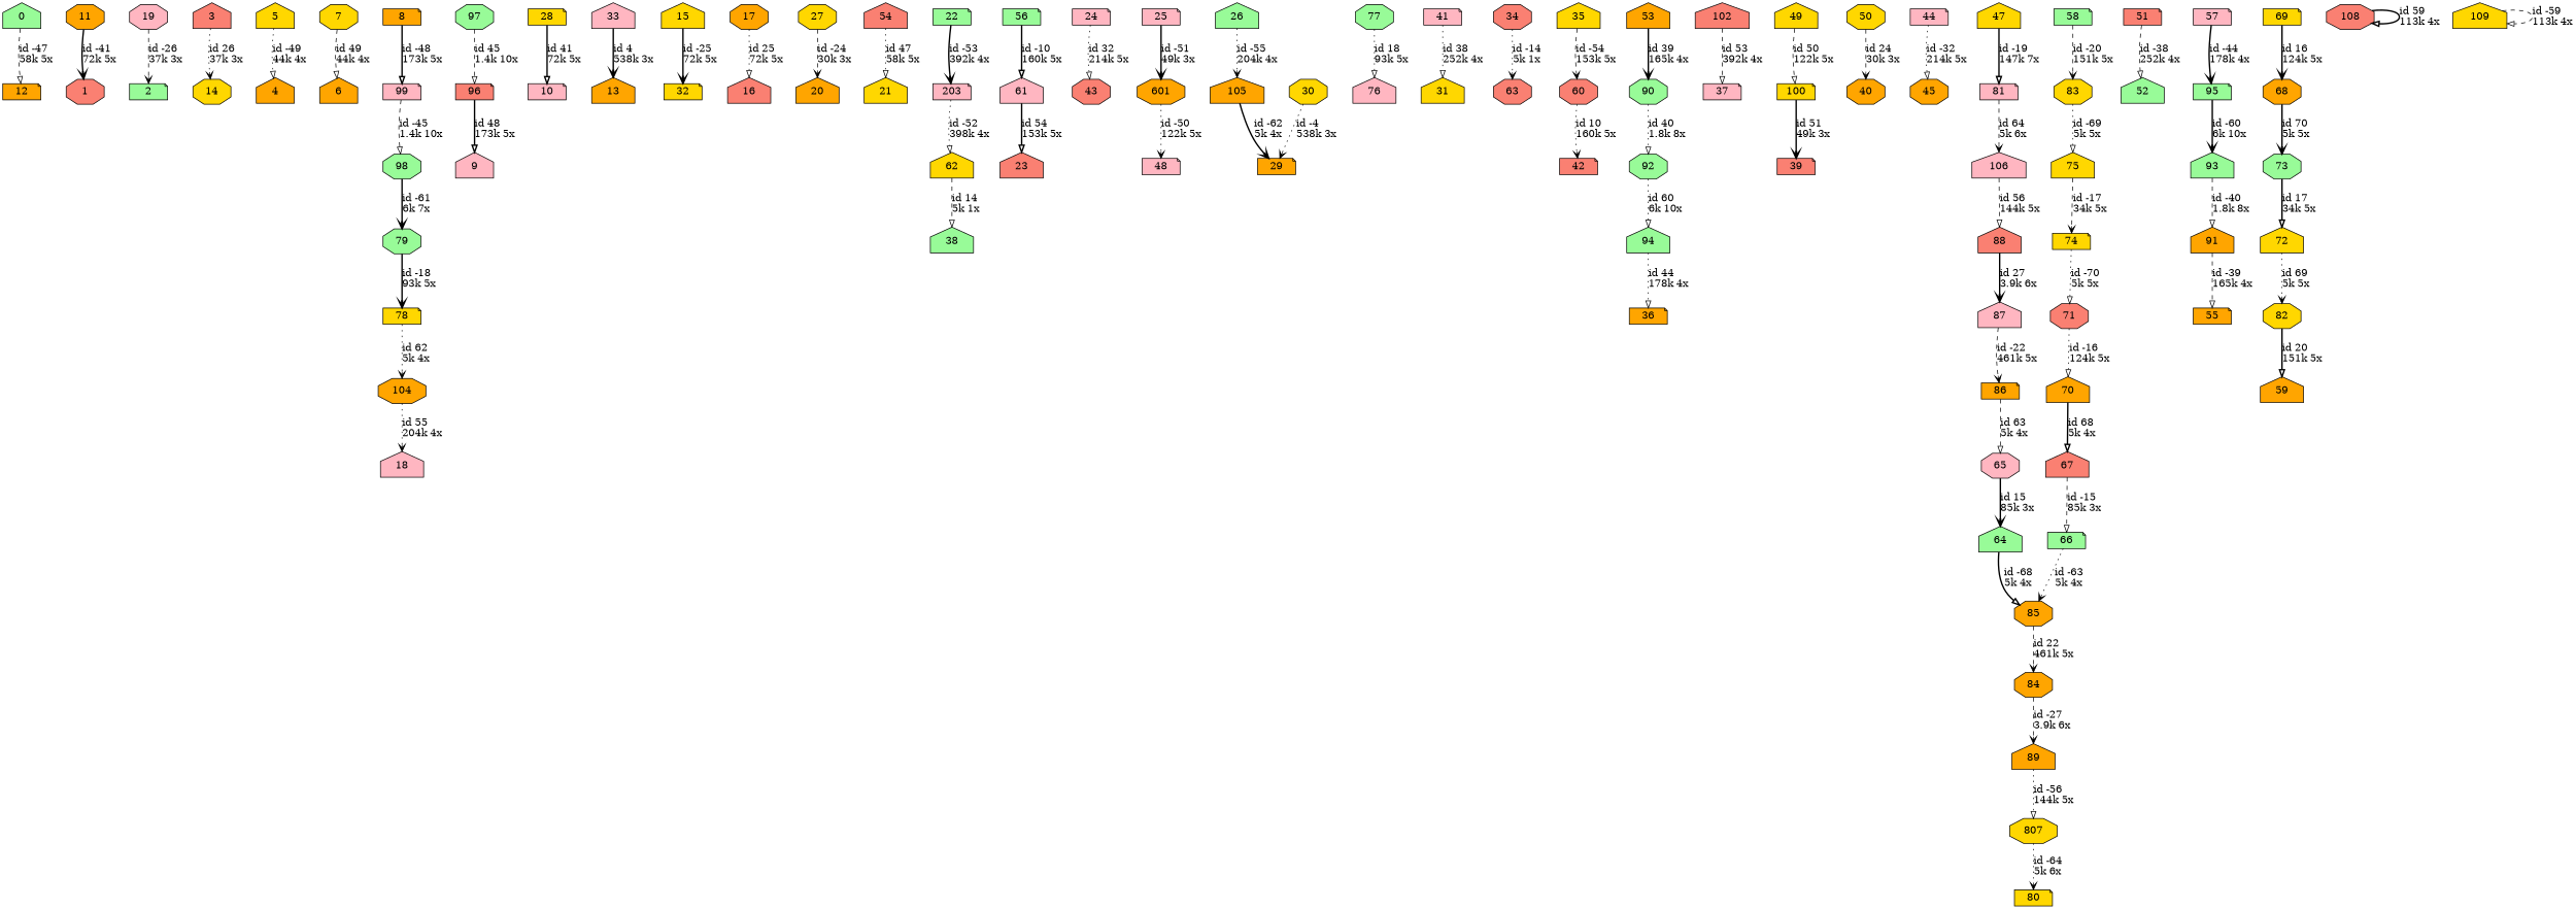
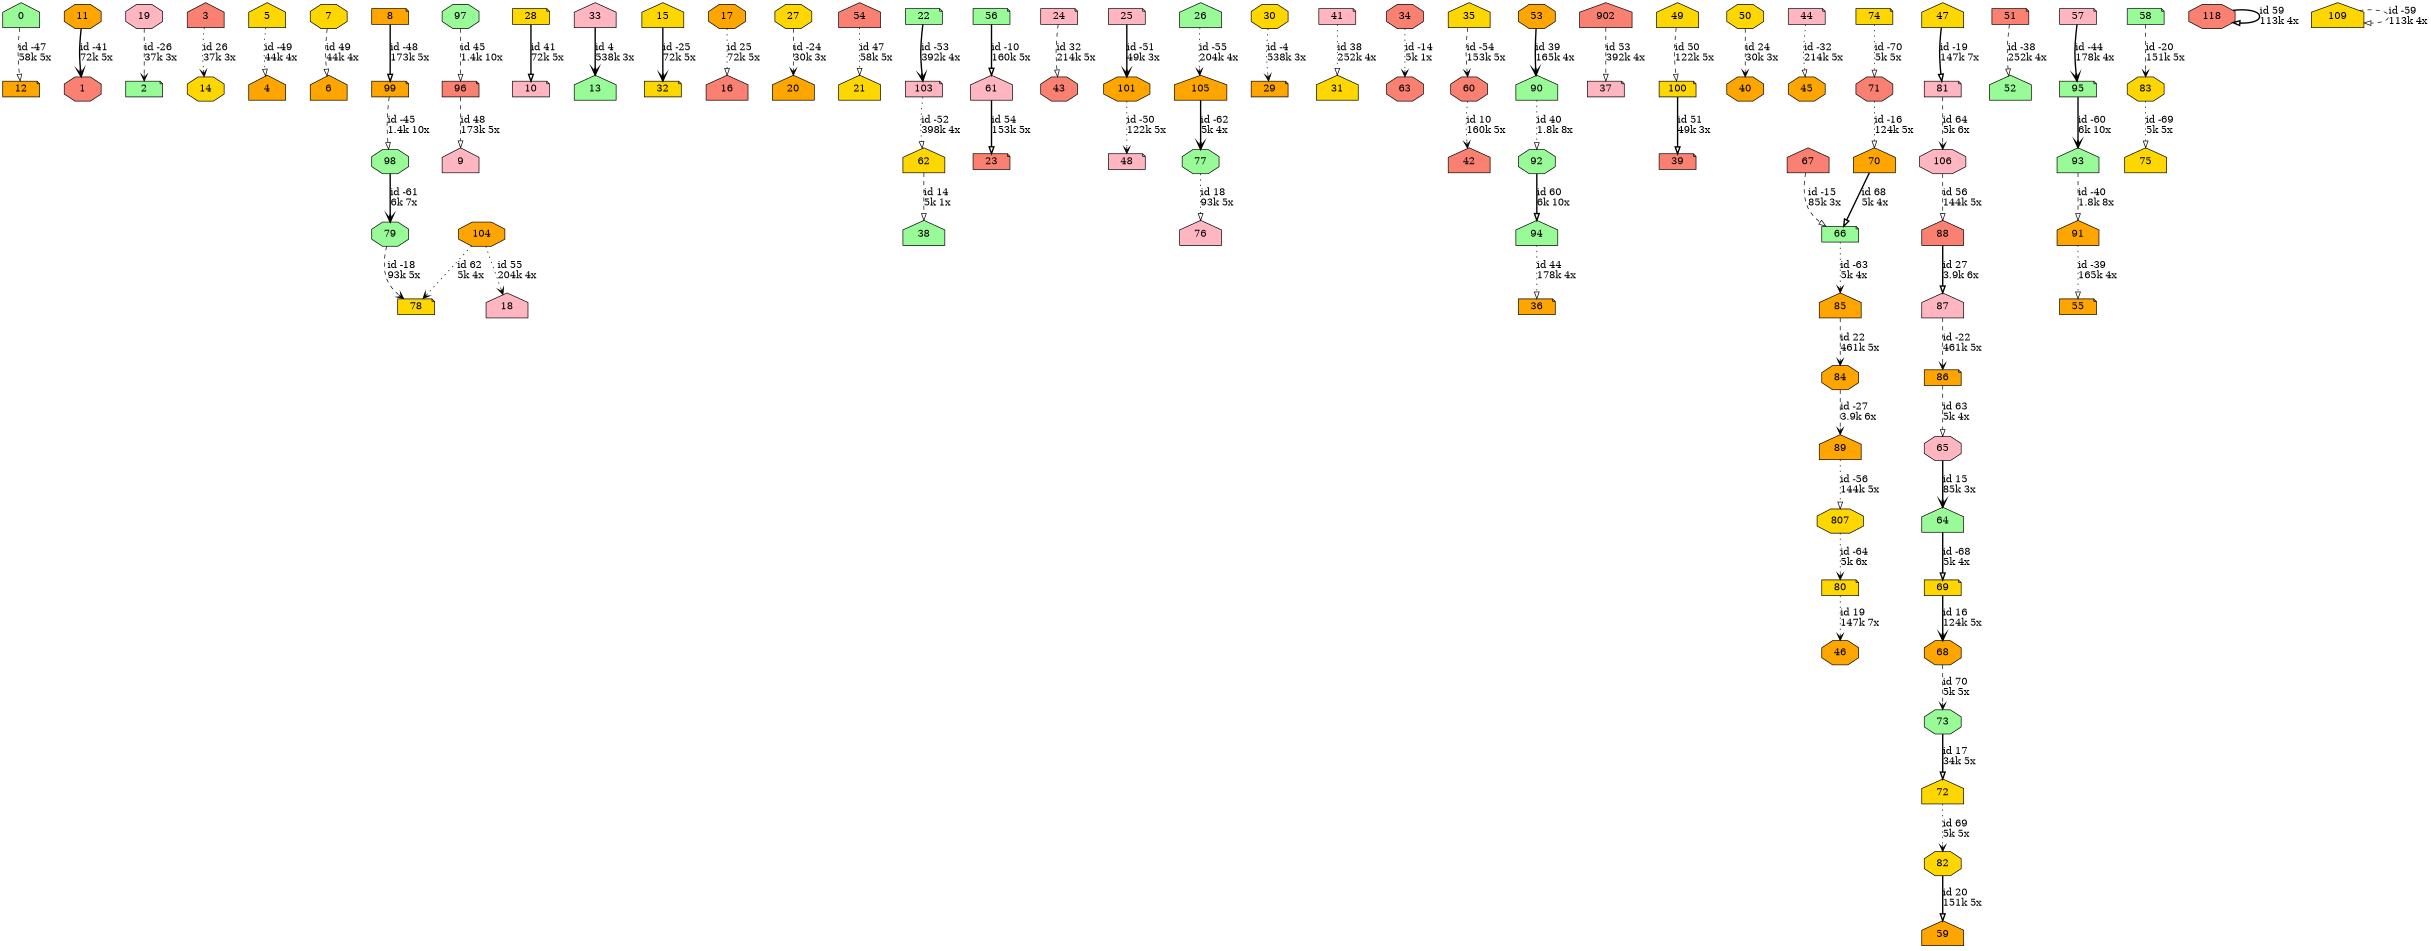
  digraph {
    nodesep=0.5
    node [fillcolor=orange shape=house style=filled]
    edge [arrowhead=onormal color=black style=dotted]
    0 [fillcolor=palegreen height=0.3]
    12 [height=0.3 shape=note]
    1 [fillcolor=salmon height=0.3 shape=octagon]
    2 [fillcolor=palegreen height=0.3 shape=note]
    3 [fillcolor=salmon height=0.3]
    14 [fillcolor=gold height=0.3 shape=octagon]
    4 [height=0.3]
    5 [fillcolor=gold height=0.3]
    6 [height=0.3]
    7 [fillcolor=gold height=0.3 shape=octagon]
    8 [height=0.3 shape=note]
-   99 [fillcolor=lightpink height=0.3 shape=note]
+   99 [height=0.3 shape=note]
    98 [fillcolor=palegreen height=0.3 shape=octagon]
    9 [fillcolor=lightpink height=0.3]
    10 [fillcolor=lightpink height=0.3 shape=note]
    11 [height=0.3 shape=octagon]
-   13 [height=0.3]
+   13 [fillcolor=palegreen height=0.3]
    15 [fillcolor=gold height=0.3]
    32 [fillcolor=gold height=0.3 shape=note]
    16 [fillcolor=salmon height=0.3]
    17 [height=0.3 shape=octagon]
    18 [fillcolor=lightpink height=0.3]
    19 [fillcolor=lightpink height=0.3 shape=octagon]
    20 [height=0.3]
    21 [fillcolor=gold height=0.3]
    22 [fillcolor=palegreen height=0.3 shape=note]
-   103 [fillcolor=lightpink height=0.3 shape=note label=203]
+   103 [fillcolor=lightpink height=0.3 shape=note]
    62 [fillcolor=gold height=0.3]
-   23 [fillcolor=salmon height=0.3]
+   23 [fillcolor=salmon height=0.3 shape=note]
    24 [fillcolor=lightpink height=0.3 shape=note]
    43 [fillcolor=salmon height=0.3 shape=octagon]
    25 [fillcolor=lightpink height=0.3 shape=note]
-   101 [height=0.3 shape=octagon label=601]
+   101 [height=0.3 shape=octagon]
    48 [fillcolor=lightpink height=0.3 shape=note]
    26 [fillcolor=palegreen height=0.3]
    105 [height=0.3]
    77 [fillcolor=palegreen height=0.3 shape=octagon]
    27 [fillcolor=gold height=0.3 shape=octagon]
    28 [fillcolor=gold height=0.3 shape=note]
    29 [height=0.3 shape=note]
    30 [fillcolor=gold height=0.3 shape=octagon]
    31 [fillcolor=gold height=0.3]
    33 [fillcolor=lightpink height=0.3]
    34 [fillcolor=salmon height=0.3 shape=octagon]
    63 [fillcolor=salmon height=0.3 shape=octagon]
    35 [fillcolor=gold height=0.3]
    60 [fillcolor=salmon height=0.3 shape=octagon]
-   42 [fillcolor=salmon height=0.3 shape=note]
+   42 [fillcolor=salmon height=0.3]
    36 [height=0.3 shape=note]
    37 [fillcolor=lightpink height=0.3 shape=note]
    38 [fillcolor=palegreen height=0.3]
    39 [fillcolor=salmon height=0.3 shape=note]
    40 [height=0.3 shape=octagon]
    41 [fillcolor=lightpink height=0.3 shape=note]
    44 [fillcolor=lightpink height=0.3 shape=note]
    45 [height=0.3 shape=octagon]
+   46 [height=0.3 shape=octagon]
    47 [fillcolor=gold height=0.3]
    81 [fillcolor=lightpink height=0.3 shape=note]
-   106 [fillcolor=lightpink height=0.3]
+   106 [fillcolor=lightpink height=0.3 shape=octagon]
    49 [fillcolor=gold height=0.3]
    100 [fillcolor=gold height=0.3 shape=note]
    50 [fillcolor=gold height=0.3 shape=octagon]
    51 [fillcolor=salmon height=0.3 shape=note]
    52 [fillcolor=palegreen height=0.3]
-   53 [height=0.3]
-   90 [fillcolor=palegreen height=0.3 shape=octagon]
+   53 [height=0.3 shape=octagon]
+   90 [fillcolor=palegreen height=0.3]
    92 [fillcolor=palegreen height=0.3 shape=octagon]
    54 [fillcolor=salmon height=0.3]
    55 [height=0.3 shape=note]
    56 [fillcolor=palegreen height=0.3 shape=note]
    61 [fillcolor=lightpink height=0.3]
    57 [fillcolor=lightpink height=0.3 shape=note]
    95 [fillcolor=palegreen height=0.3 shape=note]
    93 [fillcolor=palegreen height=0.3]
    58 [fillcolor=palegreen height=0.3 shape=note]
    83 [fillcolor=gold height=0.3 shape=octagon]
    75 [fillcolor=gold height=0.3]
    59 [height=0.3]
-   102 [fillcolor=salmon height=0.3]
+   102 [fillcolor=salmon height=0.3 label=902]
    65 [fillcolor=lightpink height=0.3 shape=octagon]
    64 [fillcolor=palegreen height=0.3]
    69 [fillcolor=gold height=0.3 shape=note]
    68 [height=0.3 shape=octagon]
    67 [fillcolor=salmon height=0.3]
    66 [fillcolor=palegreen height=0.3 shape=note]
-   85 [height=0.3 shape=octagon]
+   85 [height=0.3]
    84 [height=0.3 shape=octagon]
    73 [fillcolor=palegreen height=0.3 shape=octagon]
    72 [fillcolor=gold height=0.3]
    71 [fillcolor=salmon height=0.3 shape=octagon]
    70 [height=0.3]
    82 [fillcolor=gold height=0.3 shape=octagon]
    74 [fillcolor=gold height=0.3 shape=note]
    76 [fillcolor=lightpink height=0.3]
    97 [fillcolor=palegreen height=0.3 shape=octagon]
    96 [fillcolor=salmon height=0.3 shape=note]
    79 [fillcolor=palegreen height=0.3 shape=octagon]
    78 [fillcolor=gold height=0.3 shape=note]
    104 [height=0.3 shape=octagon]
    80 [fillcolor=gold height=0.3 shape=note]
    88 [fillcolor=salmon height=0.3]
    89 [height=0.3]
    n104 [fillcolor=gold height=0.3 label=807 shape=octagon]
    87 [fillcolor=lightpink height=0.3]
    86 [height=0.3 shape=note]
    94 [fillcolor=palegreen height=0.3]
    91 [height=0.3]
-   108 [fillcolor=salmon height=0.3 shape=octagon]
+   108 [fillcolor=salmon height=0.3 shape=octagon label=118]
    109 [fillcolor=gold height=0.3]
    0 -> 12 [label="id -47\l58k 5x" style=dashed]
    3 -> 14 [arrowhead=vee label="id 26\l37k 3x"]
    5 -> 4 [label="id -49\l44k 4x"]
    7 -> 6 [label="id 49\l44k 4x" style=dashed]
    8 -> 99 [label="id -48\l173k 5x" style=bold]
    99 -> 98 [label="id -45\l1.4k 10x" style=dashed]
    98 -> 79 [arrowhead=vee label="id -61\l6k 7x" style=bold]
    11 -> 1 [arrowhead=vee label="id -41\l72k 5x" style=bold]
    15 -> 32 [arrowhead=vee label="id -25\l72k 5x" style=bold]
    17 -> 16 [label="id 25\l72k 5x"]
    19 -> 2 [arrowhead=vee label="id -26\l37k 3x" style=dashed]
    22 -> 103 [arrowhead=vee label="id -53\l392k 4x" style=bold]
    103 -> 62 [label="id -52\l398k 4x"]
    62 -> 38 [label="id 14\l5k 1x" style=dashed]
-   24 -> 43 [label="id 32\l214k 5x"]
+   24 -> 43 [label="id 32\l214k 5x" style=dashed]
    25 -> 101 [arrowhead=vee label="id -51\l49k 3x" style=bold]
    101 -> 48 [arrowhead=vee label="id -50\l122k 5x"]
    26 -> 105 [arrowhead=vee label="id -55\l204k 4x"]
-   105 -> 29 [arrowhead=vee label="id -62\l5k 4x" style=bold]
+   105 -> 77 [arrowhead=vee label="id -62\l5k 4x" style=bold]
    77 -> 76 [label="id 18\l93k 5x"]
    27 -> 20 [arrowhead=vee label="id -24\l30k 3x" style=dashed]
    28 -> 10 [label="id 41\l72k 5x" style=bold]
    30 -> 29 [arrowhead=vee label="id -4\l538k 3x"]
    33 -> 13 [arrowhead=vee label="id 4\l538k 3x" style=bold]
    34 -> 63 [arrowhead=vee label="id -14\l5k 1x"]
    35 -> 60 [arrowhead=vee label="id -54\l153k 5x" style=dashed]
    60 -> 42 [arrowhead=vee label="id 10\l160k 5x"]
    41 -> 31 [label="id 38\l252k 4x"]
    44 -> 45 [label="id -32\l214k 5x"]
    47 -> 81 [label="id -19\l147k 7x" style=bold]
    81 -> 106 [arrowhead=vee label="id 64\l5k 6x" style=dashed]
    106 -> 88 [label="id 56\l144k 5x" style=dashed]
    49 -> 100 [label="id 50\l122k 5x" style=dashed]
-   100 -> 39 [arrowhead=vee label="id 51\l49k 3x" style=bold]
+   100 -> 39 [label="id 51\l49k 3x" style=bold]
    50 -> 40 [arrowhead=vee label="id 24\l30k 3x" style=dashed]
    51 -> 52 [label="id -38\l252k 4x" style=dashed]
    53 -> 90 [arrowhead=vee label="id 39\l165k 4x" style=bold]
    90 -> 92 [label="id 40\l1.8k 8x"]
-   92 -> 94 [label="id 60\l6k 10x"]
+   92 -> 94 [label="id 60\l6k 10x" style=bold]
    54 -> 21 [label="id 47\l58k 5x"]
    56 -> 61 [label="id -10\l160k 5x" style=bold]
    61 -> 23 [label="id 54\l153k 5x" style=bold]
    57 -> 95 [arrowhead=vee label="id -44\l178k 4x" style=bold]
    95 -> 93 [arrowhead=vee label="id -60\l6k 10x" style=bold]
    93 -> 91 [label="id -40\l1.8k 8x" style=dashed]
    58 -> 83 [arrowhead=vee label="id -20\l151k 5x" style=dashed]
    83 -> 75 [label="id -69\l5k 5x"]
-   75 -> 74 [arrowhead=vee label="id -17\l34k 5x" style=dashed]
    102 -> 37 [label="id 53\l392k 4x" style=dashed]
    65 -> 64 [arrowhead=vee label="id 15\l85k 3x" style=bold]
-   64 -> 85 [label="id -68\l5k 4x" style=bold]
+   64 -> 69 [label="id -68\l5k 4x" style=bold]
    69 -> 68 [arrowhead=vee label="id 16\l124k 5x" style=bold]
-   68 -> 73 [arrowhead=vee label="id 70\l5k 5x" style=bold]
+   68 -> 73 [arrowhead=vee label="id 70\l5k 5x" style=dashed]
    67 -> 66 [label="id -15\l85k 3x" style=dashed]
    66 -> 85 [arrowhead=vee label="id -63\l5k 4x"]
    85 -> 84 [arrowhead=vee label="id 22\l461k 5x" style=dashed]
    84 -> 89 [arrowhead=vee label="id -27\l3.9k 6x" style=dashed]
    73 -> 72 [label="id 17\l34k 5x" style=bold]
    72 -> 82 [arrowhead=vee label="id 69\l5k 5x"]
    71 -> 70 [label="id -16\l124k 5x"]
-   70 -> 67 [label="id 68\l5k 4x" style=bold]
+   70 -> 66 [label="id 68\l5k 4x" style=bold]
    82 -> 59 [label="id 20\l151k 5x" style=bold]
    74 -> 71 [label="id -70\l5k 5x"]
    97 -> 96 [label="id 45\l1.4k 10x" style=dashed]
-   96 -> 9 [label="id 48\l173k 5x" style=bold]
-   79 -> 78 [arrowhead=vee label="id -18\l93k 5x" style=bold]
-   78 -> 104 [arrowhead=vee label="id 62\l5k 4x"]
+   96 -> 9 [label="id 48\l173k 5x" style=dashed]
+   79 -> 78 [arrowhead=vee label="id -18\l93k 5x" style=dashed]
+   104 -> 78 [arrowhead=vee label="id 62\l5k 4x"]
    104 -> 18 [arrowhead=vee label="id 55\l204k 4x"]
-   88 -> 87 [arrowhead=vee label="id 27\l3.9k 6x" style=bold]
+   80 -> 46 [arrowhead=vee label="id 19\l147k 7x"]
+   88 -> 87 [label="id 27\l3.9k 6x" style=bold]
    89 -> n104 [label="id -56\l144k 5x"]
    n104 -> 80 [arrowhead=vee label="id -64\l5k 6x"]
    87 -> 86 [arrowhead=vee label="id -22\l461k 5x" style=dashed]
    86 -> 65 [label="id 63\l5k 4x" style=dashed]
    94 -> 36 [label="id 44\l178k 4x"]
-   91 -> 55 [label="id -39\l165k 4x" style=dashed]
+   91 -> 55 [label="id -39\l165k 4x"]
    108 -> 108 [label="id 59\l113k 4x" style=bold]
    109 -> 109 [label="id -59\l113k 4x" style=dashed]
  }
